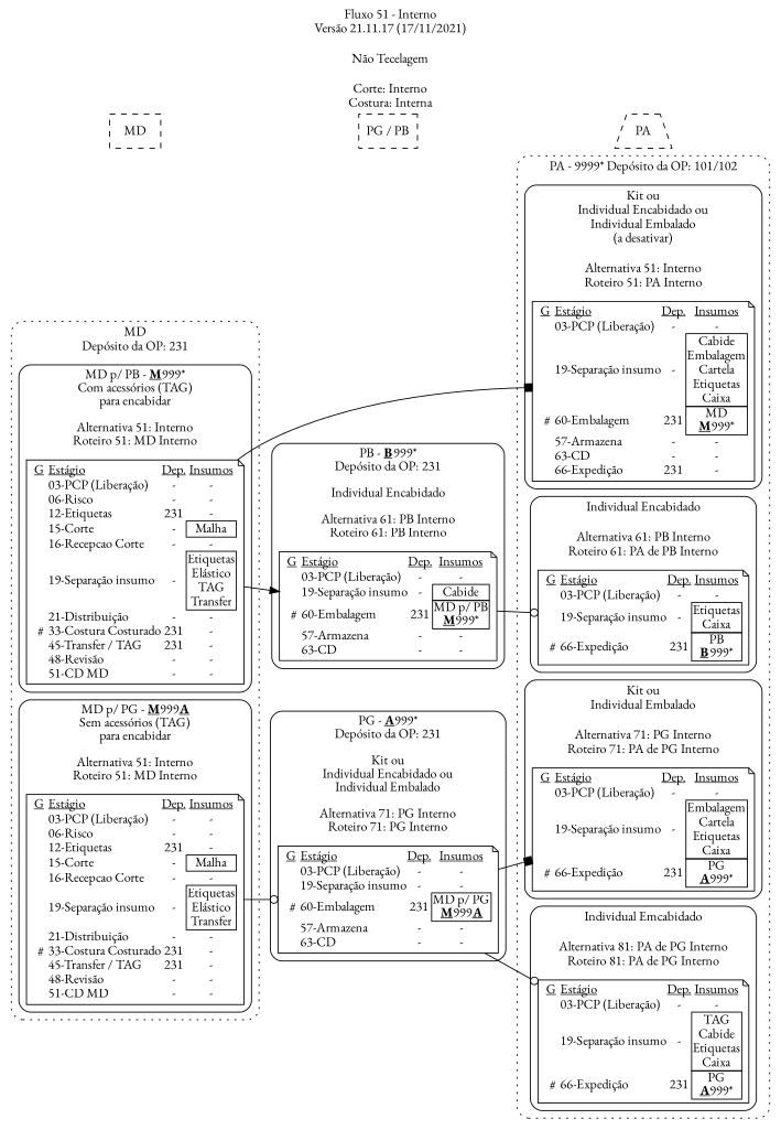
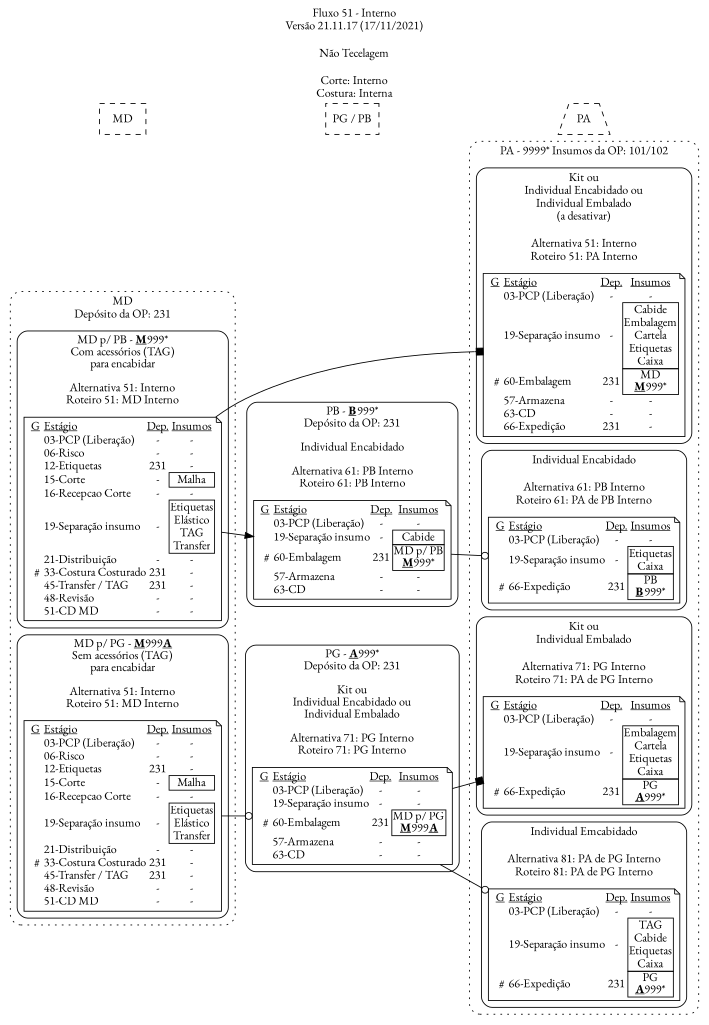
  digraph {
    compound=true
    label=<Fluxo 51 - Interno<br     />Versão 21.11.17 (17/11/2021)<br     /><br     />Não Tecelagem<br     /><br     />Corte: Interno<br     />Costura: Interna>
    labelloc=t
    newrank=true
    rankdir=LR
    fontname="EB Garamond"
    node [shape=note fontname="EB Garamond"]
    edge [arrowhead=odot fontname="EB Garamond"]
    n1 [label=<     <table BORDER="0" CELLPADDING="0" CELLSPACING="0">     <tr cellpadding="0"><td><u>G</u> </td><td align="left"><u>Estágio</u></td><td><u>Dep.</u></td><td><u>Insumos</u></td></tr>        <tr><td></td><td align="left">03-PCP (Liberação)</td><td>-</td><td>-</td></tr>       <tr><td></td><td align="left">19-Separação insumo</td><td>-</td><td><table BORDER="1" CELLPADDING="0" CELLSPACING="0"><tr><td BORDER="0">Cabide</td></tr><tr><td BORDER="0">Embalagem</td></tr><tr><td BORDER="0">Cartela</td></tr><tr><td BORDER="0">Etiquetas</td></tr><tr><td BORDER="0">Caixa</td></tr></table></td></tr>       <tr><td>#</td><td align="left">60-Embalagem</td><td>231</td><td><table BORDER="1" CELLPADDING="0" CELLSPACING="0"><tr><td BORDER="0">MD<br /><b><u>M</u></b>999*</td></tr></table></td></tr>       <tr><td></td><td align="left">57-Armazena</td><td>-</td><td>-</td></tr>       <tr><td></td><td align="left">63-CD</td><td>-</td><td>-</td></tr>       <tr><td></td><td align="left">66-Expedição</td><td>231</td><td>-</td></tr>       </table>     >]
    n2 [label=<     <table BORDER="0" CELLPADDING="0" CELLSPACING="0">     <tr cellpadding="0"><td><u>G</u> </td><td align="left"><u>Estágio</u></td><td><u>Dep.</u></td><td><u>Insumos</u></td></tr>        <tr><td></td><td align="left">03-PCP (Liberação)</td><td>-</td><td>-</td></tr>       <tr><td></td><td align="left">19-Separação insumo</td><td>-</td><td><table BORDER="1" CELLPADDING="0" CELLSPACING="0"><tr><td BORDER="0">Etiquetas</td></tr><tr><td BORDER="0">Caixa</td></tr></table></td></tr>       <tr><td>#</td><td align="left">66-Expedição</td><td>231</td><td><table BORDER="1" CELLPADDING="0" CELLSPACING="0"><tr><td BORDER="0">PB<br /><b><u>B</u></b>999*</td></tr></table></td></tr>       </table>     >]
    n3 [label=<     <table BORDER="0" CELLPADDING="0" CELLSPACING="0">     <tr cellpadding="0"><td><u>G</u> </td><td align="left"><u>Estágio</u></td><td><u>Dep.</u></td><td><u>Insumos</u></td></tr>        <tr><td></td><td align="left">03-PCP (Liberação)</td><td>-</td><td>-</td></tr>       <tr><td></td><td align="left">19-Separação insumo</td><td>-</td><td><table BORDER="1" CELLPADDING="0" CELLSPACING="0"><tr><td BORDER="0">Embalagem</td></tr><tr><td BORDER="0">Cartela</td></tr><tr><td BORDER="0">Etiquetas</td></tr><tr><td BORDER="0">Caixa</td></tr></table></td></tr>       <tr><td>#</td><td align="left">66-Expedição</td><td>231</td><td><table BORDER="1" CELLPADDING="0" CELLSPACING="0"><tr><td BORDER="0">PG<br /><b><u>A</u></b>999*</td></tr></table></td></tr>       </table>     >]
    n4 [label=<     <table BORDER="0" CELLPADDING="0" CELLSPACING="0">     <tr cellpadding="0"><td><u>G</u> </td><td align="left"><u>Estágio</u></td><td><u>Dep.</u></td><td><u>Insumos</u></td></tr>        <tr><td></td><td align="left">03-PCP (Liberação)</td><td>-</td><td>-</td></tr>       <tr><td></td><td align="left">19-Separação insumo</td><td>-</td><td><table BORDER="1" CELLPADDING="0" CELLSPACING="0"><tr><td BORDER="0">TAG</td></tr><tr><td BORDER="0">Cabide</td></tr><tr><td BORDER="0">Etiquetas</td></tr><tr><td BORDER="0">Caixa</td></tr></table></td></tr>       <tr><td>#</td><td align="left">66-Expedição</td><td>231</td><td><table BORDER="1" CELLPADDING="0" CELLSPACING="0"><tr><td BORDER="0">PG<br /><b><u>A</u></b>999*</td></tr></table></td></tr>       </table>     >]
    n5 [label=<     <table BORDER="0" CELLPADDING="0" CELLSPACING="0">     <tr cellpadding="0"><td><u>G</u> </td><td align="left"><u>Estágio</u></td><td><u>Dep.</u></td><td><u>Insumos</u></td></tr>        <tr><td></td><td align="left">03-PCP (Liberação)</td><td>-</td><td>-</td></tr>       <tr><td></td><td align="left">06-Risco</td><td>-</td><td>-</td></tr>       <tr><td></td><td align="left">12-Etiquetas</td><td>231</td><td>-</td></tr>       <tr><td></td><td align="left">15-Corte</td><td>-</td><td><table BORDER="1" CELLPADDING="0" CELLSPACING="0"><tr><td BORDER="0">Malha</td></tr></table></td></tr>       <tr><td></td><td align="left">16-Recepcao Corte</td><td>-</td><td>-</td></tr>       <tr><td></td><td align="left">19-Separação insumo</td><td>-</td><td><table BORDER="1" CELLPADDING="0" CELLSPACING="0"><tr><td BORDER="0">Etiquetas</td></tr><tr><td BORDER="0">Elástico</td></tr><tr><td BORDER="0">TAG</td></tr><tr><td BORDER="0">Transfer</td></tr></table></td></tr>       <tr><td></td><td align="left">21-Distribuição</td><td>-</td><td>-</td></tr>       <tr><td>#</td><td align="left">33-Costura Costurado</td><td>231</td><td>-</td></tr>       <tr><td></td><td align="left">45-Transfer / TAG</td><td>231</td><td>-</td></tr>       <tr><td></td><td align="left">48-Revisão</td><td>-</td><td>-</td></tr>       <tr><td></td><td align="left">51-CD MD</td><td>-</td><td>-</td></tr>       </table>     >]
    n6 [label=<     <table BORDER="0" CELLPADDING="0" CELLSPACING="0">     <tr cellpadding="0"><td><u>G</u> </td><td align="left"><u>Estágio</u></td><td><u>Dep.</u></td><td><u>Insumos</u></td></tr>        <tr><td></td><td align="left">03-PCP (Liberação)</td><td>-</td><td>-</td></tr>       <tr><td></td><td align="left">06-Risco</td><td>-</td><td>-</td></tr>       <tr><td></td><td align="left">12-Etiquetas</td><td>231</td><td>-</td></tr>       <tr><td></td><td align="left">15-Corte</td><td>-</td><td><table BORDER="1" CELLPADDING="0" CELLSPACING="0"><tr><td BORDER="0">Malha</td></tr></table></td></tr>       <tr><td></td><td align="left">16-Recepcao Corte</td><td>-</td><td>-</td></tr>       <tr><td></td><td align="left">19-Separação insumo</td><td>-</td><td><table BORDER="1" CELLPADDING="0" CELLSPACING="0"><tr><td BORDER="0">Etiquetas</td></tr><tr><td BORDER="0">Elástico</td></tr><tr><td BORDER="0">Transfer</td></tr></table></td></tr>       <tr><td></td><td align="left">21-Distribuição</td><td>-</td><td>-</td></tr>       <tr><td>#</td><td align="left">33-Costura Costurado</td><td>231</td><td>-</td></tr>       <tr><td></td><td align="left">45-Transfer / TAG</td><td>231</td><td>-</td></tr>       <tr><td></td><td align="left">48-Revisão</td><td>-</td><td>-</td></tr>       <tr><td></td><td align="left">51-CD MD</td><td>-</td><td>-</td></tr>       </table>     >]
    n7 [label=<     <table BORDER="0" CELLPADDING="0" CELLSPACING="0">     <tr cellpadding="0"><td><u>G</u> </td><td align="left"><u>Estágio</u></td><td><u>Dep.</u></td><td><u>Insumos</u></td></tr>        <tr><td></td><td align="left">03-PCP (Liberação)</td><td>-</td><td>-</td></tr>       <tr><td></td><td align="left">19-Separação insumo</td><td>-</td><td><table BORDER="1" CELLPADDING="0" CELLSPACING="0"><tr><td BORDER="0">Cabide</td></tr></table></td></tr>       <tr><td>#</td><td align="left">60-Embalagem</td><td>231</td><td><table BORDER="1" CELLPADDING="0" CELLSPACING="0"><tr><td BORDER="0">MD p/ PB<br /><b><u>M</u></b>999*</td></tr></table></td></tr>       <tr><td></td><td align="left">57-Armazena</td><td>-</td><td>-</td></tr>       <tr><td></td><td align="left">63-CD</td><td>-</td><td>-</td></tr>       </table>     >]
    n8 [label=<     <table BORDER="0" CELLPADDING="0" CELLSPACING="0">     <tr cellpadding="0"><td><u>G</u> </td><td align="left"><u>Estágio</u></td><td><u>Dep.</u></td><td><u>Insumos</u></td></tr>        <tr><td></td><td align="left">03-PCP (Liberação)</td><td>-</td><td>-</td></tr>       <tr><td></td><td align="left">19-Separação insumo</td><td>-</td><td>-</td></tr>       <tr><td>#</td><td align="left">60-Embalagem</td><td>231</td><td><table BORDER="1" CELLPADDING="0" CELLSPACING="0"><tr><td BORDER="0">MD p/ PG<br /><b><u>M</u></b>999<b><u>A</u></b></td></tr></table></td></tr>       <tr><td></td><td align="left">57-Armazena</td><td>-</td><td>-</td></tr>       <tr><td></td><td align="left">63-CD</td><td>-</td><td>-</td></tr>       </table>     >]
    n9 [label=MD shape=box style=dashed]
    n10 [label="PG / PB" shape=box style=dashed]
    n11 [label=PA shape=trapezium style=dashed]
    subgraph sub_1 {
      subgraph cluster_2 {
-       label="PA - 9999* Depósito da OP: 101/102"
+       label="PA - 9999* Insumos da OP: 101/102"
        style="dotted, rounded"
        subgraph cluster_3 {
          label=<Kit ou<br />Individual Encabidado ou<br />Individual Embalado<br />(a desativar)<br /><br />Alternativa 51: Interno<br />Roteiro 51: PA Interno>
          style=rounded
          n1
        }
        subgraph cluster_4 {
          label=<Individual Encabidado<br /><br />Alternativa 61: PB Interno<br />Roteiro 61: PA de PB Interno>
          style=rounded
          n2
        }
        subgraph cluster_5 {
          label=<Kit ou<br />Individual Embalado<br /><br />Alternativa 71: PG Interno<br />Roteiro 71: PA de PG Interno>
          style=rounded
          n3
        }
        subgraph cluster_6 {
          label=<Individual Emcabidado<br /><br />Alternativa 81: PA de PG Interno<br />Roteiro 81: PA de PG Interno>
          style=rounded
          n4
        }
      }
      subgraph cluster_7 {
        label="MD\nDepósito da OP: 231"
        style="dotted, rounded"
        subgraph cluster_8 {
          label=<MD p/ PB - <b><u>M</u></b>999*<br />Com acessórios (TAG)<br />para encabidar<br /><br />Alternativa 51: Interno<br />Roteiro 51: MD Interno>
          style=rounded
          n5
        }
        subgraph cluster_9 {
          label=<MD p/ PG - <b><u>M</u></b>999<b><u>A</u></b><br />Sem acessórios (TAG)<br />para encabidar<br /><br />Alternativa 51: Interno<br />Roteiro 51: MD Interno>
          style=rounded
          n6
        }
      }
      subgraph cluster_10 {
        label=<PB - <b><u>B</u></b>999*<br />Depósito da OP: 231<br /><br />Individual Encabidado<br /><br />Alternativa 61: PB Interno<br />Roteiro 61: PB Interno>
        style=rounded
        n7
      }
      subgraph cluster_11 {
        label=<PG - <b><u>A</u></b>999*<br />Depósito da OP: 231<br /><br />Kit ou<br />Individual Encabidado ou<br />Individual Embalado<br /><br />Alternativa 71: PG Interno<br />Roteiro 71: PG Interno>
        style=rounded
        n8
      }
    }
    subgraph sub_12 {
      rank=same
      n5
      n6
      n9
    }
    subgraph sub_13 {
      rank=same
      n7
      n8
      n10
    }
    subgraph sub_14 {
      rank=same
      n1
      n2
      n3
      n4
      n11
    }
    n5 -> n1 [arrowhead=box]
    n5 -> n7 [arrowhead=normal]
    n6 -> n8
    n7 -> n2
    n8 -> n3 [arrowhead=box]
    n8 -> n4
    n9 -> n10 [style=invis arrowhead=""]
    n10 -> n11 [style=invis arrowhead=""]
  }
